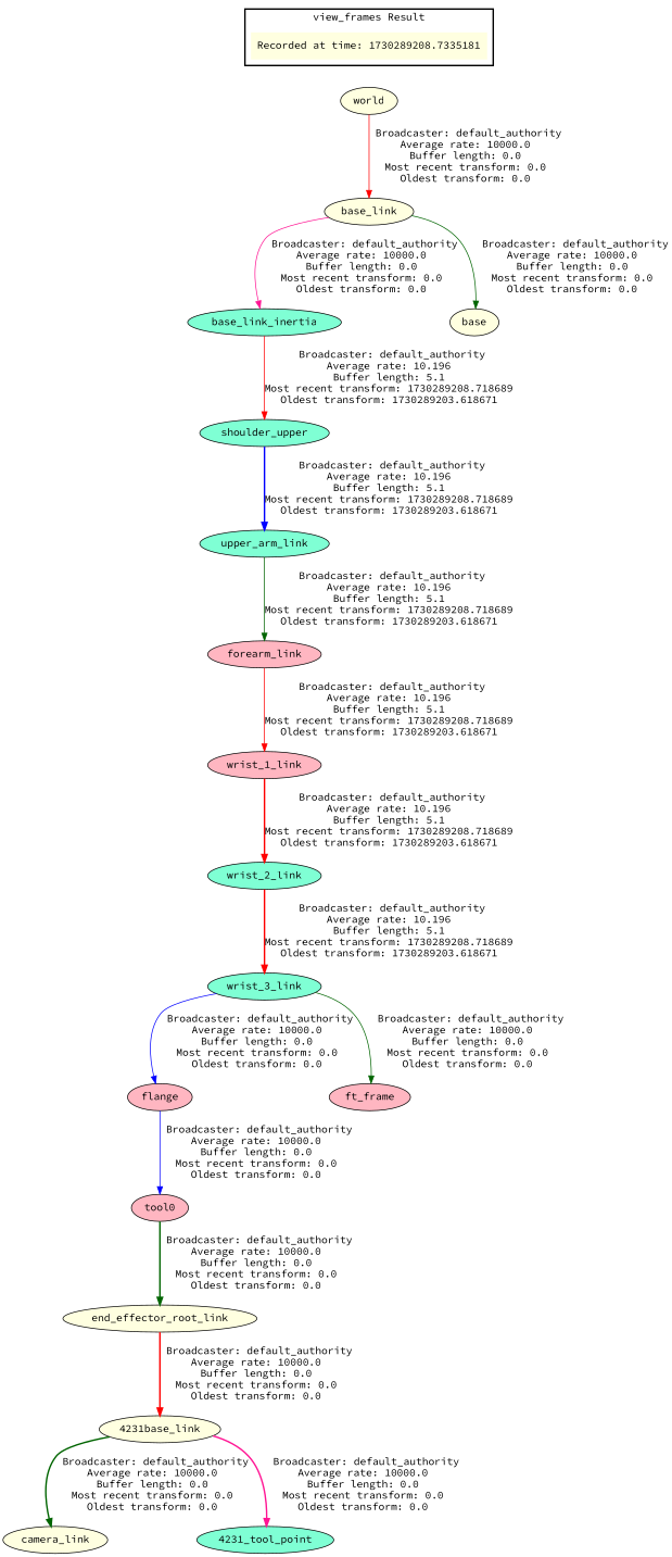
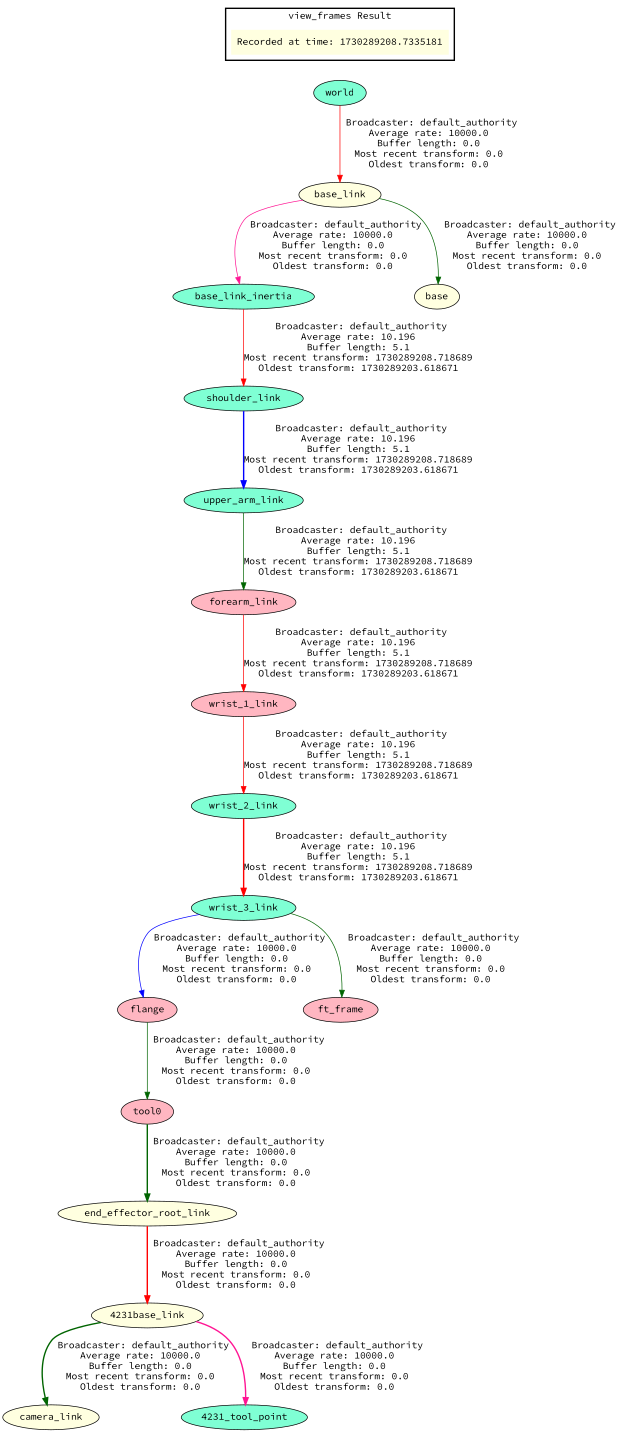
  digraph {
    fontname="Source Code Pro"
    node [fillcolor=lightyellow fontname="Source Code Pro" style=filled]
    edge [fontname="Source Code Pro" style=solid color=red]
    "Recorded at time: 1730289208.7335181" [shape=plaintext]
-   world
+   world [fillcolor=aquamarine]
    upper_arm_link [fillcolor=aquamarine]
    forearm_link [fillcolor=lightpink]
    wrist_1_link [fillcolor=lightpink]
    wrist_2_link [fillcolor=aquamarine]
-   shoulder_link [fillcolor=aquamarine label=shoulder_upper]
+   shoulder_link [fillcolor=aquamarine]
    base_link_inertia [fillcolor=aquamarine]
    base_link
    base
    wrist_3_link [fillcolor=aquamarine]
    flange [fillcolor=lightpink]
    ft_frame [fillcolor=lightpink]
    tool0 [fillcolor=lightpink]
    "4231base_link"
    camera_link
    "4231_tool_point" [fillcolor=aquamarine]
    end_effector_root_link
    subgraph cluster_1 {
      color=black
      label="view_frames Result"
      style=bold
      "Recorded at time: 1730289208.7335181"
    }
    "Recorded at time: 1730289208.7335181" -> world [style=invis color=""]
    world -> base_link [label=" Broadcaster: default_authority\nAverage rate: 10000.0\nBuffer length: 0.0\nMost recent transform: 0.0\nOldest transform: 0.0\n"]
    upper_arm_link -> forearm_link [color=darkgreen label=" Broadcaster: default_authority\nAverage rate: 10.196\nBuffer length: 5.1\nMost recent transform: 1730289208.718689\nOldest transform: 1730289203.618671\n"]
    forearm_link -> wrist_1_link [label=" Broadcaster: default_authority\nAverage rate: 10.196\nBuffer length: 5.1\nMost recent transform: 1730289208.718689\nOldest transform: 1730289203.618671\n"]
-   wrist_1_link -> wrist_2_link [label=" Broadcaster: default_authority\nAverage rate: 10.196\nBuffer length: 5.1\nMost recent transform: 1730289208.718689\nOldest transform: 1730289203.618671\n" style=bold]
+   wrist_1_link -> wrist_2_link [label=" Broadcaster: default_authority\nAverage rate: 10.196\nBuffer length: 5.1\nMost recent transform: 1730289208.718689\nOldest transform: 1730289203.618671\n"]
    wrist_2_link -> wrist_3_link [label=" Broadcaster: default_authority\nAverage rate: 10.196\nBuffer length: 5.1\nMost recent transform: 1730289208.718689\nOldest transform: 1730289203.618671\n" style=bold]
    shoulder_link -> upper_arm_link [color=blue label=" Broadcaster: default_authority\nAverage rate: 10.196\nBuffer length: 5.1\nMost recent transform: 1730289208.718689\nOldest transform: 1730289203.618671\n" style=bold]
    base_link_inertia -> shoulder_link [label=" Broadcaster: default_authority\nAverage rate: 10.196\nBuffer length: 5.1\nMost recent transform: 1730289208.718689\nOldest transform: 1730289203.618671\n"]
    base_link -> base_link_inertia [color=deeppink label=" Broadcaster: default_authority\nAverage rate: 10000.0\nBuffer length: 0.0\nMost recent transform: 0.0\nOldest transform: 0.0\n"]
    base_link -> base [color=darkgreen label=" Broadcaster: default_authority\nAverage rate: 10000.0\nBuffer length: 0.0\nMost recent transform: 0.0\nOldest transform: 0.0\n"]
    wrist_3_link -> flange [color=blue label=" Broadcaster: default_authority\nAverage rate: 10000.0\nBuffer length: 0.0\nMost recent transform: 0.0\nOldest transform: 0.0\n"]
    wrist_3_link -> ft_frame [color=darkgreen label=" Broadcaster: default_authority\nAverage rate: 10000.0\nBuffer length: 0.0\nMost recent transform: 0.0\nOldest transform: 0.0\n"]
-   flange -> tool0 [color=blue label=" Broadcaster: default_authority\nAverage rate: 10000.0\nBuffer length: 0.0\nMost recent transform: 0.0\nOldest transform: 0.0\n"]
+   flange -> tool0 [color=darkgreen label=" Broadcaster: default_authority\nAverage rate: 10000.0\nBuffer length: 0.0\nMost recent transform: 0.0\nOldest transform: 0.0\n"]
    tool0 -> end_effector_root_link [color=darkgreen label=" Broadcaster: default_authority\nAverage rate: 10000.0\nBuffer length: 0.0\nMost recent transform: 0.0\nOldest transform: 0.0\n" style=bold]
    "4231base_link" -> camera_link [color=darkgreen label=" Broadcaster: default_authority\nAverage rate: 10000.0\nBuffer length: 0.0\nMost recent transform: 0.0\nOldest transform: 0.0\n" style=bold]
    "4231base_link" -> "4231_tool_point" [color=deeppink label=" Broadcaster: default_authority\nAverage rate: 10000.0\nBuffer length: 0.0\nMost recent transform: 0.0\nOldest transform: 0.0\n" style=bold]
    end_effector_root_link -> "4231base_link" [label=" Broadcaster: default_authority\nAverage rate: 10000.0\nBuffer length: 0.0\nMost recent transform: 0.0\nOldest transform: 0.0\n" style=bold]
  }
